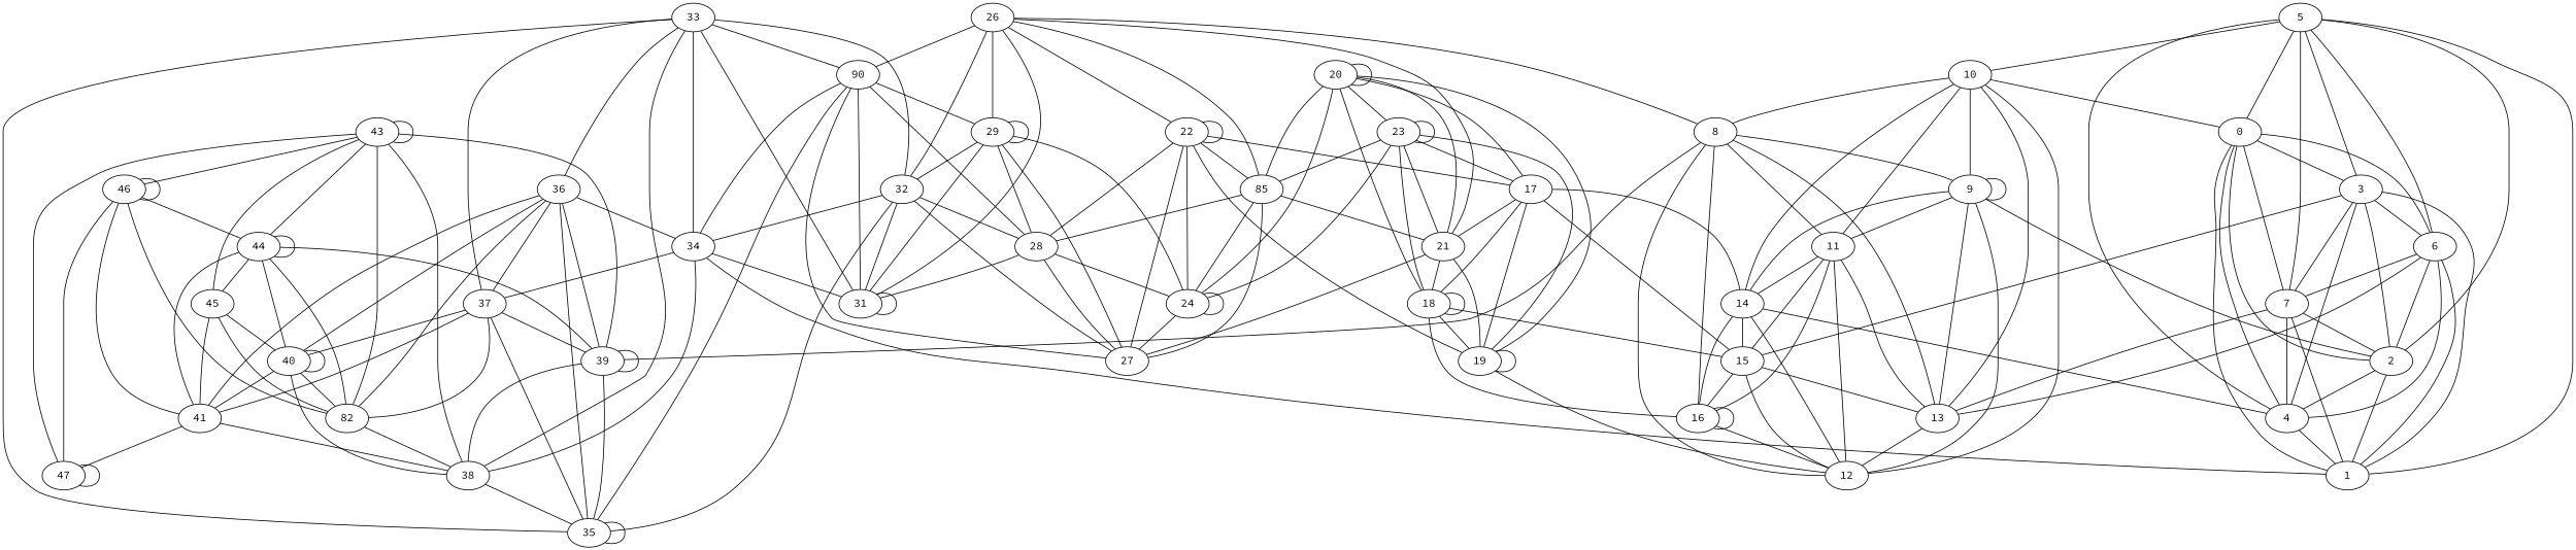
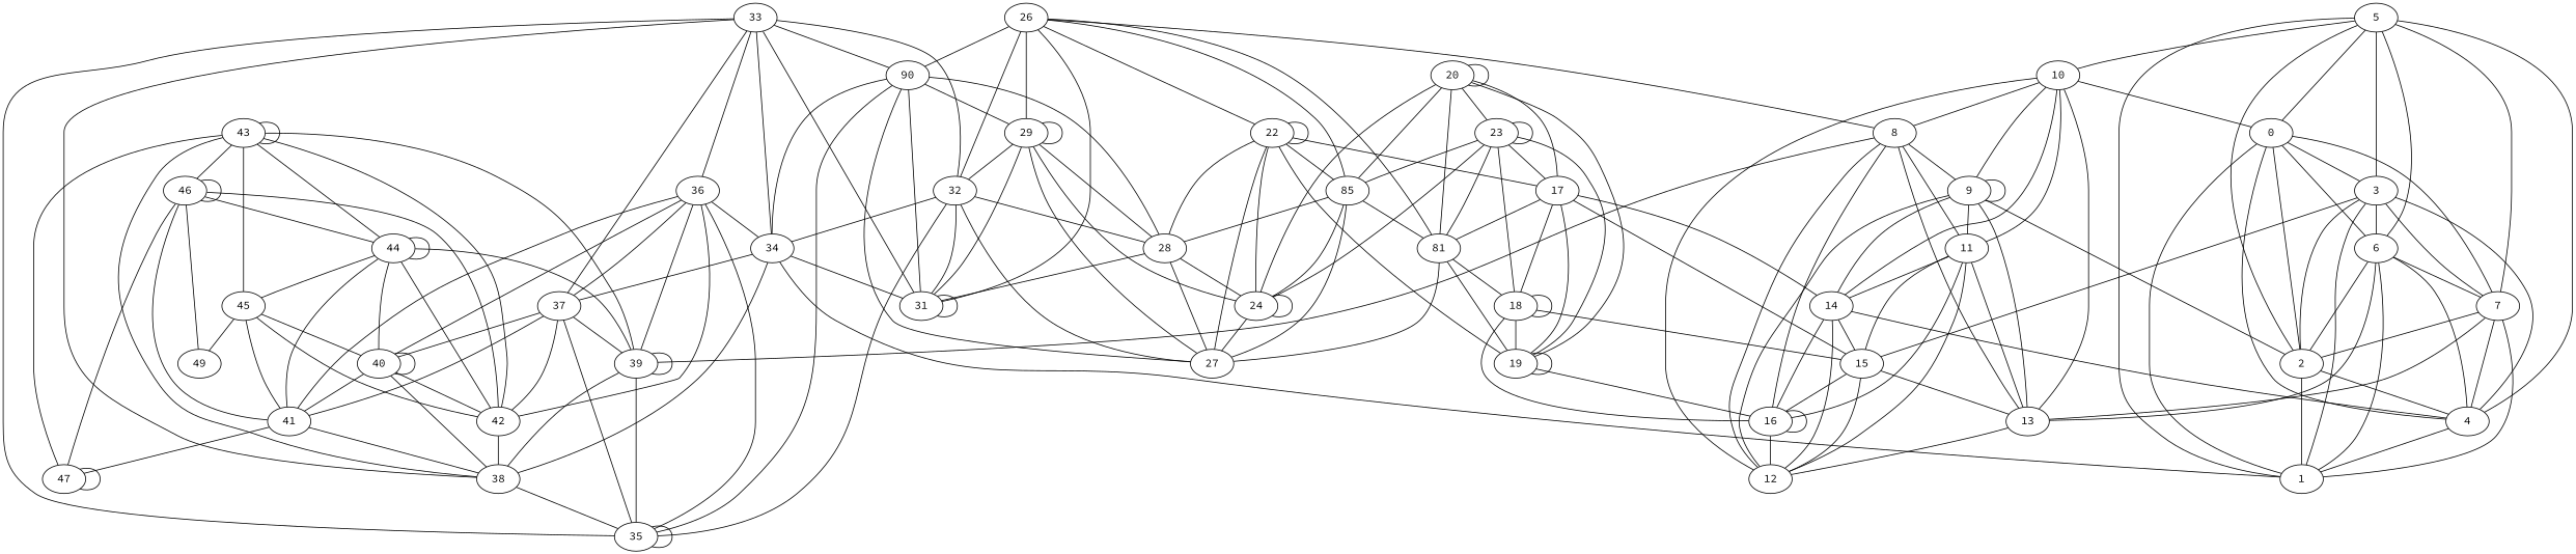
  graph {
    fontname="Source Code Pro"
    node [fontname="Source Code Pro"]
    edge [fontname="Source Code Pro" weight=39]
    33
    36
    n3 [label=90]
    32
    34
    37
    38
    35
    31
    40
    41
-   42 [label=82]
+   42
    39
    29
    28
    27
    1
    47
    26
    8
    22
    n22 [label=85]
-   21
+   21 [label=81]
    24
    9
    11
    13
    12
    16
    17
    19
    18
    43
    46
    44
    45
+   49
    20
    23
    14
    15
    5
    10
    0
    3
    6
    7
    2
    4
    33 -- 36 [weight=31]
    33 -- n3 [weight=1]
    33 -- 32 [weight=42]
    33 -- 34 [weight=27]
    33 -- 37 [weight=10]
    33 -- 38 [weight=33]
    33 -- 35 [weight=25]
    33 -- 31 [weight=32]
    36 -- 34 [weight=10]
    36 -- 37 [weight=17]
    36 -- 35 [weight=42]
    36 -- 40 [weight=8]
    36 -- 41 [weight=8]
    36 -- 42 [weight=26]
    36 -- 39 [weight=41]
    n3 -- 34 [weight=46]
    n3 -- 35 [weight=23]
    n3 -- 31 [weight=49]
    n3 -- 29
    n3 -- 28 [weight=36]
    n3 -- 27 [weight=23]
    32 -- 34 [weight=15]
    32 -- 35 [weight=15]
    32 -- 31 [weight=2]
    32 -- 28 [weight=41]
    32 -- 27 [weight=49]
    34 -- 37 [weight=44]
    34 -- 38 [weight=49]
    34 -- 31 [weight=38]
    34 -- 1 [weight=47]
    37 -- 35 [weight=40]
    37 -- 40 [weight=1]
    37 -- 41 [weight=35]
    37 -- 42 [weight=22]
    37 -- 39 [weight=16]
    38 -- 35 [weight=44]
    35 -- 35 [weight=19]
    31 -- 31 [weight=43]
    40 -- 38 [weight=10]
    40 -- 40 [weight=48]
    40 -- 41 [weight=31]
    40 -- 42 [weight=31]
    41 -- 38 [weight=48]
    41 -- 47 [weight=20]
    42 -- 38 [weight=34]
    39 -- 38 [weight=8]
    39 -- 35 [weight=34]
    39 -- 39 [weight=35]
    29 -- 32 [weight=41]
    29 -- 31 [weight=40]
    29 -- 29 [weight=7]
    29 -- 28 [weight=23]
    29 -- 27 [weight=2]
    29 -- 24 [weight=12]
    28 -- 31 [weight=15]
    28 -- 27 [weight=1]
    28 -- 24 [weight=31]
    47 -- 47 [weight=9]
    26 -- n3 [weight=41]
    26 -- 32 [weight=40]
    26 -- 31 [weight=9]
    26 -- 29 [weight=36]
    26 -- 8
    26 -- 22 [weight=6]
    26 -- n22 [weight=25]
    26 -- 21 [weight=26]
    8 -- 39 [weight=35]
    8 -- 9
    8 -- 11 [weight=25]
    8 -- 13 [weight=45]
    8 -- 12 [weight=35]
    8 -- 16 [weight=14]
    22 -- 28 [weight=15]
    22 -- 27
    22 -- 22 [weight=44]
    22 -- n22 [weight=41]
    22 -- 24 [weight=17]
    22 -- 17 [weight=32]
    22 -- 19 [weight=27]
    n22 -- 28 [weight=36]
    n22 -- 27 [weight=16]
    n22 -- 21 [weight=36]
    n22 -- 24 [weight=30]
    21 -- 27 [weight=28]
    21 -- 19 [weight=36]
    21 -- 18 [weight=15]
    24 -- 27 [weight=24]
    24 -- 24 [weight=28]
    9 -- 9 [weight=5]
    9 -- 11 [weight=31]
    9 -- 13 [weight=34]
    9 -- 12 [weight=40]
    9 -- 14 [weight=37]
    9 -- 2 [weight=26]
    11 -- 13 [weight=16]
    11 -- 12 [weight=33]
    11 -- 16 [weight=35]
    11 -- 14 [weight=36]
    11 -- 15
    13 -- 12 [weight=20]
    16 -- 12 [weight=11]
    16 -- 16 [weight=50]
    17 -- 21
    17 -- 19 [weight=3]
    17 -- 18 [weight=4]
    17 -- 14 [weight=48]
    17 -- 15 [weight=48]
-   19 -- 12 [weight=21]
+   19 -- 16 [weight=21]
    19 -- 19 [weight=33]
    18 -- 16 [weight=32]
    18 -- 19 [weight=41]
    18 -- 18 [weight=9]
    18 -- 15 [weight=27]
    43 -- 38 [weight=29]
    43 -- 42 [weight=46]
    43 -- 39 [weight=16]
    43 -- 47 [weight=19]
    43 -- 43 [weight=35]
    43 -- 46 [weight=26]
    43 -- 44 [weight=6]
    43 -- 45 [weight=20]
    46 -- 41 [weight=31]
    46 -- 42
    46 -- 47 [weight=43]
    46 -- 46 [weight=32]
    46 -- 44 [weight=11]
+   46 -- 49 [weight=23]
    44 -- 40 [weight=8]
    44 -- 41 [weight=21]
    44 -- 42 [weight=21]
    44 -- 39 [weight=43]
    44 -- 44 [weight=38]
    44 -- 45 [weight=7]
    45 -- 40 [weight=22]
    45 -- 41 [weight=50]
    45 -- 42 [weight=44]
+   45 -- 49 [weight=26]
    20 -- n22 [weight=47]
    20 -- 21
    20 -- 24 [weight=6]
    20 -- 17 [weight=15]
    20 -- 19 [weight=4]
-   20 -- 18 [weight=24]
    20 -- 20 [weight=18]
    20 -- 23 [weight=9]
    23 -- n22 [weight=19]
    23 -- 21 [weight=44]
    23 -- 24 [weight=30]
    23 -- 17 [weight=42]
    23 -- 19 [weight=4]
    23 -- 18 [weight=7]
    23 -- 23 [weight=9]
    14 -- 12 [weight=27]
    14 -- 16 [weight=26]
    14 -- 15 [weight=45]
    14 -- 4 [weight=24]
    15 -- 13 [weight=26]
    15 -- 12 [weight=5]
    15 -- 16 [weight=11]
    5 -- 1 [weight=12]
    5 -- 10 [weight=48]
    5 -- 0 [weight=6]
    5 -- 3 [weight=21]
    5 -- 6 [weight=38]
    5 -- 7 [weight=15]
    5 -- 2 [weight=22]
    5 -- 4 [weight=38]
    10 -- 8 [weight=15]
    10 -- 9 [weight=3]
    10 -- 11
    10 -- 13 [weight=6]
    10 -- 12 [weight=7]
    10 -- 14 [weight=6]
    10 -- 0 [weight=1]
    0 -- 1 [weight=1]
    0 -- 3 [weight=7]
    0 -- 6 [weight=10]
    0 -- 7 [weight=48]
    0 -- 2 [weight=34]
    0 -- 4
    3 -- 1 [weight=1]
    3 -- 15 [weight=28]
    3 -- 6 [weight=49]
    3 -- 7 [weight=18]
    3 -- 2 [weight=45]
    3 -- 4 [weight=34]
    6 -- 1 [weight=16]
    6 -- 13 [weight=34]
    6 -- 7 [weight=9]
    6 -- 2 [weight=16]
    6 -- 4 [weight=28]
    7 -- 1 [weight=48]
    7 -- 13 [weight=43]
    7 -- 2 [weight=19]
    7 -- 4 [weight=48]
    2 -- 1 [weight=36]
    2 -- 4 [weight=25]
    4 -- 1 [weight=22]
  }
